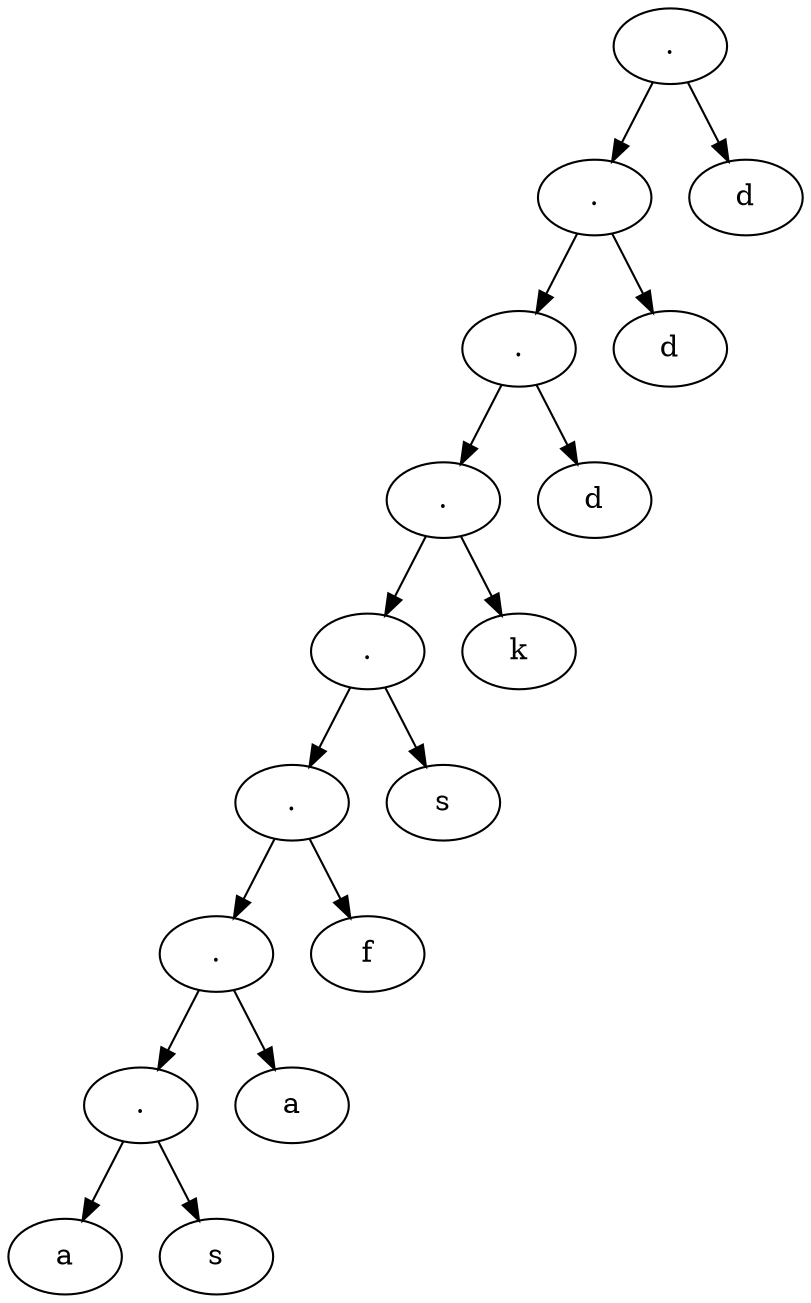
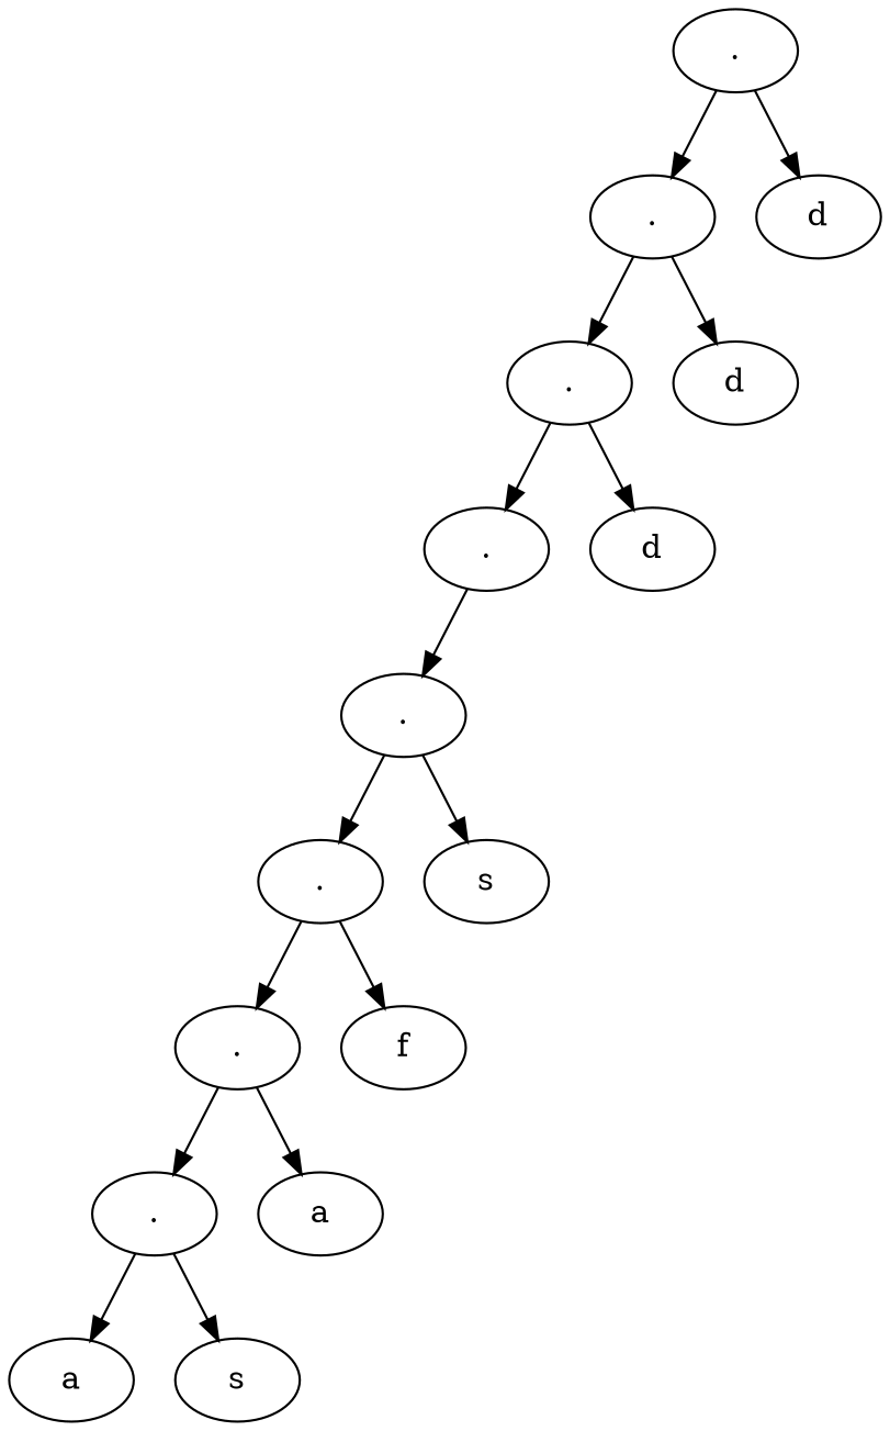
  digraph {
    n1 [label="."]
    n2 [label="."]
    n3 [label=d]
    n4 [label="."]
    n5 [label=d]
    n6 [label="."]
    n7 [label=d]
    n8 [label="."]
-   n9 [label=k]
    n10 [label="."]
    n11 [label=s]
    n12 [label="."]
    n13 [label=f]
    n14 [label="."]
    n15 [label=a]
    n16 [label=a]
    n17 [label=s]
    n1 -> n2
    n1 -> n3
    n2 -> n4
    n2 -> n5
    n4 -> n6
    n4 -> n7
    n6 -> n8
-   n6 -> n9
    n8 -> n10
    n8 -> n11
    n10 -> n12
    n10 -> n13
    n12 -> n14
    n12 -> n15
    n14 -> n16
    n14 -> n17
  }
